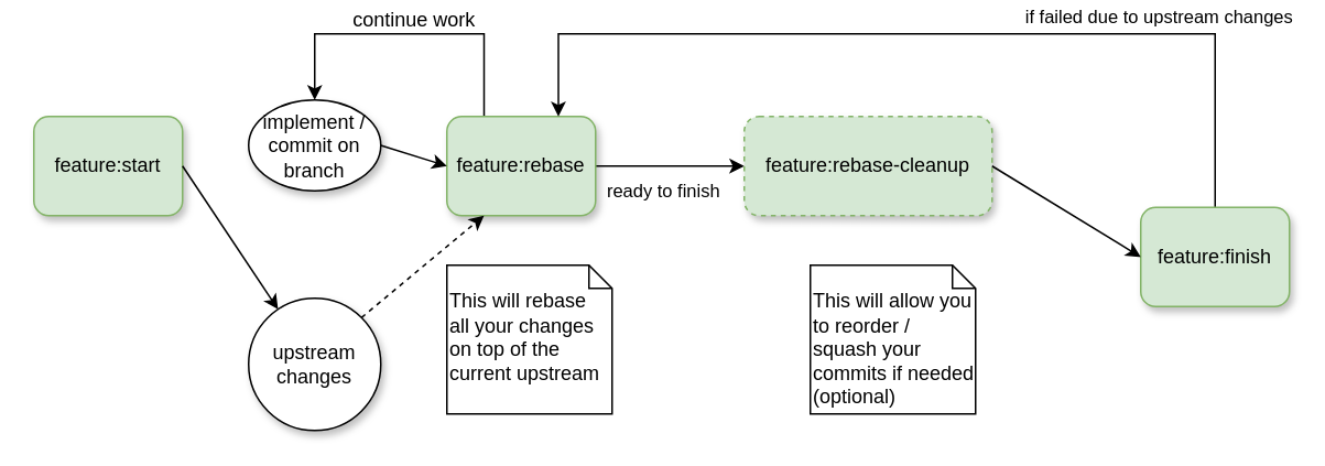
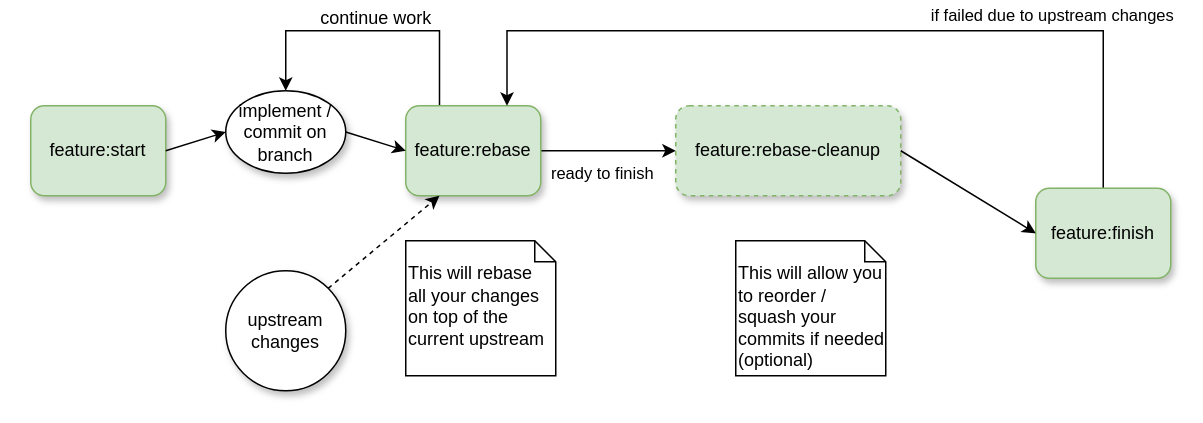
  <mxCell id="0" />
  <mxCell id="1" parent="0" />
  <mxCell id="2" value="feature:start" style="rounded=1;whiteSpace=wrap;html=1;fillColor=#d5e8d4;strokeColor=#82b366;shadow=1;" vertex="1" parent="1"><mxGeometry x="20" y="70" width="90" height="60" as="geometry" /></mxCell>
  <mxCell id="3" style="edgeStyle=orthogonalEdgeStyle;rounded=0;orthogonalLoop=1;jettySize=auto;html=1;exitX=0.25;exitY=0;exitDx=0;exitDy=0;entryX=0.5;entryY=0;entryDx=0;entryDy=0;" edge="1" parent="1" source="6" target="11"><mxGeometry relative="1" as="geometry"><Array as="points"><mxPoint x="293" y="20" /><mxPoint x="190" y="20" /></Array></mxGeometry></mxCell>
  <mxCell id="4" value="continue work" style="text;html=1;resizable=0;points=[];align=center;verticalAlign=middle;labelBackgroundColor=#ffffff;" vertex="1" connectable="0" parent="3"><mxGeometry x="-0.549" y="2" relative="1" as="geometry"><mxPoint x="-41" y="-16" as="offset" /></mxGeometry></mxCell>
  <mxCell id="5" value="ready to finish" style="edgeStyle=orthogonalEdgeStyle;rounded=0;orthogonalLoop=1;jettySize=auto;html=1;exitX=1;exitY=0.5;exitDx=0;exitDy=0;entryX=0;entryY=0.5;entryDx=0;entryDy=0;" edge="1" parent="1" source="6" target="7"><mxGeometry x="-0.083" y="-15" relative="1" as="geometry"><Array as="points" /><mxPoint as="offset" /></mxGeometry></mxCell>
  <mxCell id="6" value="feature:rebase" style="rounded=1;whiteSpace=wrap;html=1;fillColor=#d5e8d4;strokeColor=#82b366;shadow=1;" vertex="1" parent="1"><mxGeometry x="270" y="70" width="90" height="60" as="geometry" /></mxCell>
  <mxCell id="7" value="feature:rebase-cleanup" style="rounded=1;whiteSpace=wrap;html=1;dashed=1;fillColor=#d5e8d4;strokeColor=#82b366;shadow=1;" vertex="1" parent="1"><mxGeometry x="450" y="70" width="150" height="60" as="geometry" /></mxCell>
  <mxCell id="8" value="if failed due to upstream changes" style="edgeStyle=orthogonalEdgeStyle;rounded=0;orthogonalLoop=1;jettySize=auto;html=1;exitX=0.5;exitY=0;exitDx=0;exitDy=0;entryX=0.75;entryY=0;entryDx=0;entryDy=0;shadow=0;" edge="1" parent="1" source="9" target="6"><mxGeometry x="-0.497" y="-10" relative="1" as="geometry"><Array as="points"><mxPoint x="735" y="20" /><mxPoint x="338" y="20" /></Array><mxPoint as="offset" /></mxGeometry></mxCell>
  <mxCell id="9" value="feature:finish" style="rounded=1;whiteSpace=wrap;html=1;fillColor=#d5e8d4;strokeColor=#82b366;shadow=1;" vertex="1" parent="1"><mxGeometry x="690" y="125" width="90" height="60" as="geometry" /></mxCell>
  <mxCell id="10" value="" style="endArrow=classic;html=1;exitX=1;exitY=0.5;exitDx=0;exitDy=0;entryX=0;entryY=0.5;entryDx=0;entryDy=0;" edge="1" parent="1" source="11" target="6"><mxGeometry width="50" height="50" relative="1" as="geometry"><mxPoint x="20" y="200" as="sourcePoint" /><mxPoint x="70" y="150" as="targetPoint" /></mxGeometry></mxCell>
  <mxCell id="11" value="implement / commit on branch" style="ellipse;whiteSpace=wrap;html=1;aspect=fixed;shadow=1;" vertex="1" parent="1"><mxGeometry x="150" y="60" width="80" height="55" as="geometry" /></mxCell>
- <mxCell id="12" value="" style="endArrow=classic;html=1;exitX=1;exitY=0.5;exitDx=0;exitDy=0;" edge="1" parent="1" source="2" target="13"><mxGeometry width="50" height="50" relative="1" as="geometry"><mxPoint x="110" y="100" as="sourcePoint" /><mxPoint x="270" y="100" as="targetPoint" /></mxGeometry></mxCell>
+ <mxCell id="12" value="" style="endArrow=classic;html=1;exitX=1;exitY=0.5;exitDx=0;exitDy=0;entryX=0;entryY=0.5;entryDx=0;entryDy=0;" edge="1" parent="1" source="2" target="11"><mxGeometry width="50" height="50" relative="1" as="geometry"><mxPoint x="110" y="100" as="sourcePoint" /><mxPoint x="270" y="100" as="targetPoint" /></mxGeometry></mxCell>
  <mxCell id="13" value="upstream changes" style="ellipse;whiteSpace=wrap;html=1;aspect=fixed;shadow=1;" vertex="1" parent="1"><mxGeometry x="150" y="180" width="80" height="80" as="geometry" /></mxCell>
  <mxCell id="14" value="" style="endArrow=classic;html=1;entryX=0.25;entryY=1;entryDx=0;entryDy=0;exitX=1;exitY=0;exitDx=0;exitDy=0;dashed=1;" edge="1" parent="1" source="13" target="6"><mxGeometry width="50" height="50" relative="1" as="geometry"><mxPoint x="20" y="330" as="sourcePoint" /><mxPoint x="70" y="280" as="targetPoint" /></mxGeometry></mxCell>
  <mxCell id="15" value="&lt;br&gt;This will allow you to reorder / squash your &lt;br&gt;commits if needed (optional)" style="shape=note;whiteSpace=wrap;html=1;size=14;verticalAlign=top;align=left;spacingTop=-6;" vertex="1" parent="1"><mxGeometry x="490" y="160" width="100" height="90" as="geometry" /></mxCell>
  <mxCell id="16" value="" style="endArrow=classic;html=1;entryX=0;entryY=0.5;entryDx=0;entryDy=0;exitX=1;exitY=0.5;exitDx=0;exitDy=0;" edge="1" parent="1" source="7" target="9"><mxGeometry width="50" height="50" relative="1" as="geometry"><mxPoint x="20" y="330" as="sourcePoint" /><mxPoint x="70" y="280" as="targetPoint" /></mxGeometry></mxCell>
  <mxCell id="17" value="&lt;br&gt;This will rebase all your changes on top of the current upstream" style="shape=note;whiteSpace=wrap;html=1;size=14;verticalAlign=top;align=left;spacingTop=-6;" vertex="1" parent="1"><mxGeometry x="270" y="160" width="100" height="90" as="geometry" /></mxCell>
